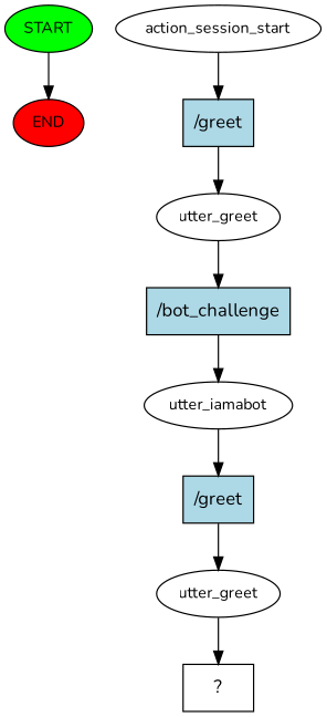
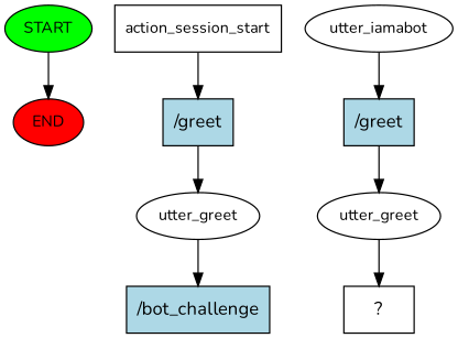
  digraph {
    fontname=Nunito
    node [fontname=Nunito fontsize=12]
    edge [fontname=Nunito]
    n1 [fillcolor=green label=START style=filled]
    n2 [fillcolor=red label=END style=filled]
-   n3 [label=action_session_start]
+   n3 [label=action_session_start shape=box]
    n4 [fillcolor=lightblue label="/greet" shape=rect style=filled fontsize=""]
    n5 [label=utter_greet]
    n6 [fillcolor=lightblue label="/bot_challenge" shape=rect style=filled fontsize=""]
    n7 [label=utter_iamabot]
    n8 [fillcolor=lightblue label="/greet" shape=rect style=filled fontsize=""]
    n9 [label=utter_greet]
    n10 [label="  ?  " shape=rect fontsize=""]
    n1 -> n2
    n3 -> n4
    n4 -> n5
    n5 -> n6
-   n6 -> n7
    n7 -> n8
    n8 -> n9
    n9 -> n10
  }
